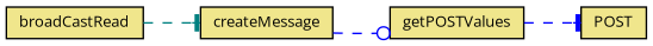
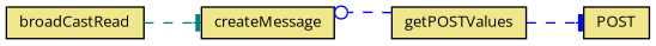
  digraph {
    fontname="Open Sans"
    rankdir=LR
    node [color=black fillcolor=khaki fontname="Open Sans" fontsize=10 shape=record style=filled]
    edge [arrowhead=tee color=blue fontname="Open Sans" fontsize=10 labelfontname=Helvetica labelfontsize=10 style=dashed]
    n1 [fontcolor=black height=0.2 label=broadCastRead width=0.4]
    n2 [height=0.2 label=createMessage width=0.4]
    n3 [height=0.2 label=getPOSTValues width=0.4]
    n4 [height=0.2 label=POST width=0.4]
    n1 -> n2 [color=teal]
-   n2 -> n3 [arrowhead=odot]
+   n3 -> n2 [arrowhead=odot]
    n3 -> n4
  }
